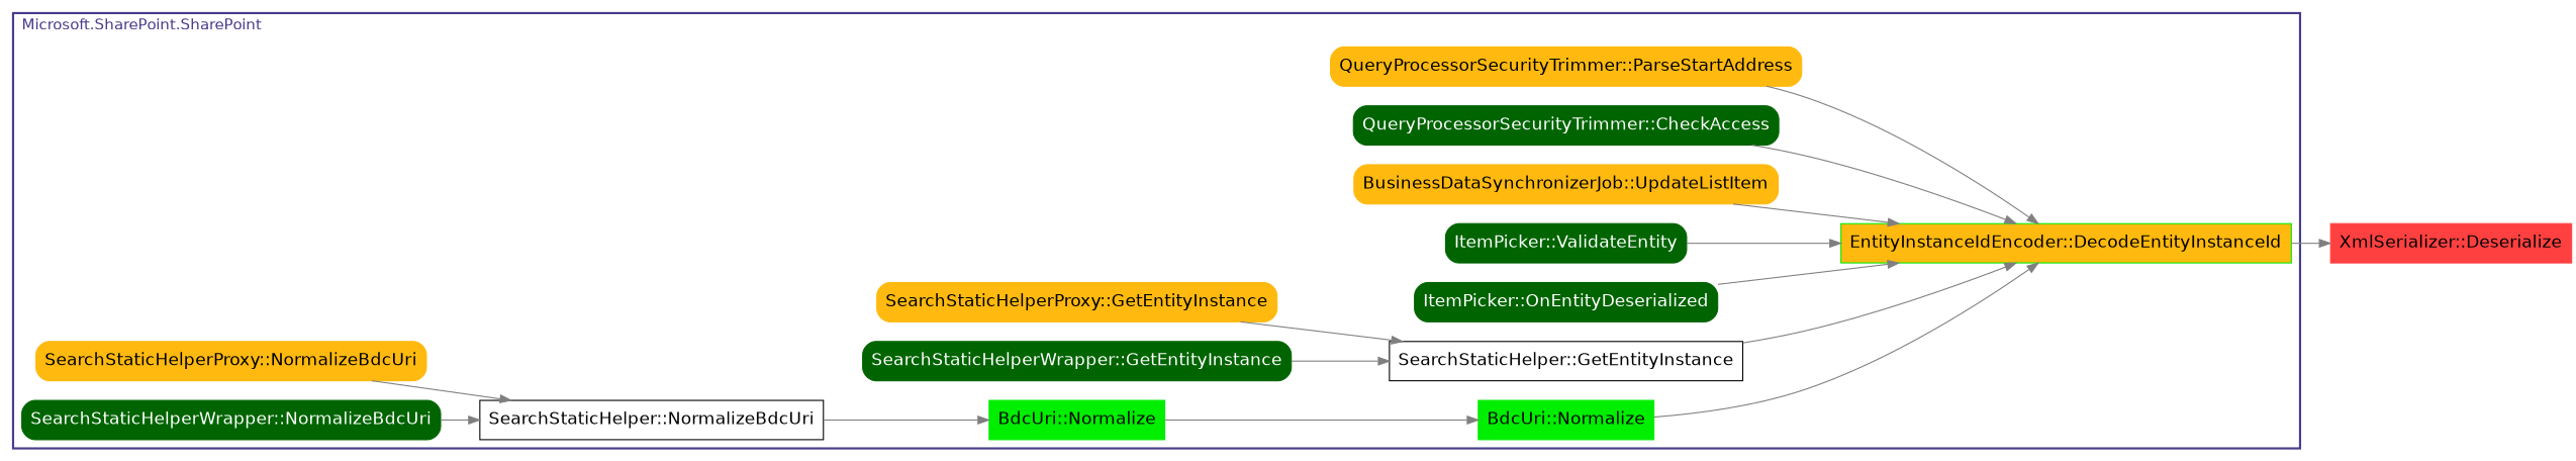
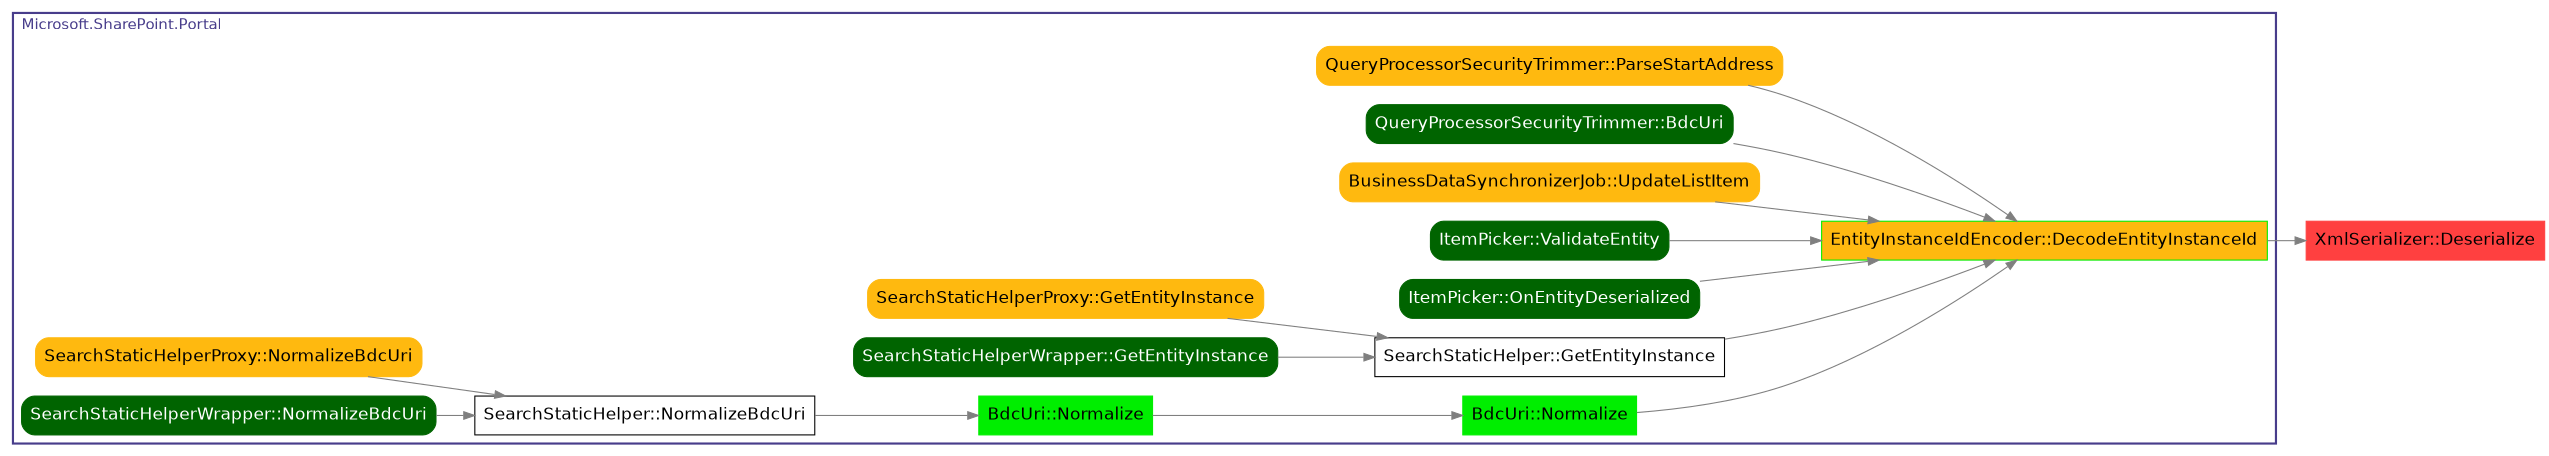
  digraph {
    fontname="DejaVu Sans"
    rankdir=LR
    node [color=darkgreen fillcolor=darkgoldenrod1 fontname="DejaVu Sans" fontsize=16 shape=box style="filled, rounded"]
    edge [color=gray50 fontname="DejaVu Sans"]
    n1 [color=green2 label="EntityInstanceIdEncoder::DecodeEntityInstanceId" style=filled]
    n2 [color=darkgoldenrod1 label="QueryProcessorSecurityTrimmer::ParseStartAddress"]
    n3 [color=green2 fillcolor=green2 label="BdcUri::Normalize" style=filled]
-   n4 [fillcolor=darkgreen fontcolor=white label="QueryProcessorSecurityTrimmer::CheckAccess"]
+   n4 [fillcolor=darkgreen fontcolor=white label="QueryProcessorSecurityTrimmer::BdcUri"]
    n5 [label="SearchStaticHelper::GetEntityInstance" color="" fillcolor="" style=""]
    n6 [color=darkgoldenrod1 label="BusinessDataSynchronizerJob::UpdateListItem"]
    n7 [fillcolor=darkgreen fontcolor=white label="ItemPicker::ValidateEntity"]
    n8 [fillcolor=darkgreen fontcolor=white label="ItemPicker::OnEntityDeserialized"]
    n9 [color=green2 fillcolor=green2 label="BdcUri::Normalize" style=filled]
    n10 [color=darkgoldenrod1 label="SearchStaticHelperProxy::GetEntityInstance"]
    n11 [fillcolor=darkgreen fontcolor=white label="SearchStaticHelperWrapper::GetEntityInstance"]
    n12 [label="SearchStaticHelper::NormalizeBdcUri" color="" fillcolor="" style=""]
    n13 [color=darkgoldenrod1 label="SearchStaticHelperProxy::NormalizeBdcUri"]
    n14 [fillcolor=darkgreen fontcolor=white label="SearchStaticHelperWrapper::NormalizeBdcUri"]
    n15 [color=brown1 fillcolor=brown1 label="XmlSerializer::Deserialize" style=filled]
    subgraph cluster_1 {
      color=darkslateblue
      fontcolor=darkslateblue
-     label="Microsoft.SharePoint.SharePoint"
+     label="Microsoft.SharePoint.Portal"
      labeljust=l
      penwidth=2
      n1
      n2
      n3
      n4
      n5
      n6
      n7
      n8
      n9
      n10
      n11
      n12
      n13
      n14
    }
    n1 -> n15
    n2 -> n1
    n3 -> n1
    n4 -> n1
    n5 -> n1
    n6 -> n1
    n7 -> n1
    n8 -> n1
    n9 -> n3
    n10 -> n5
    n11 -> n5
    n12 -> n9
    n13 -> n12
    n14 -> n12
  }
